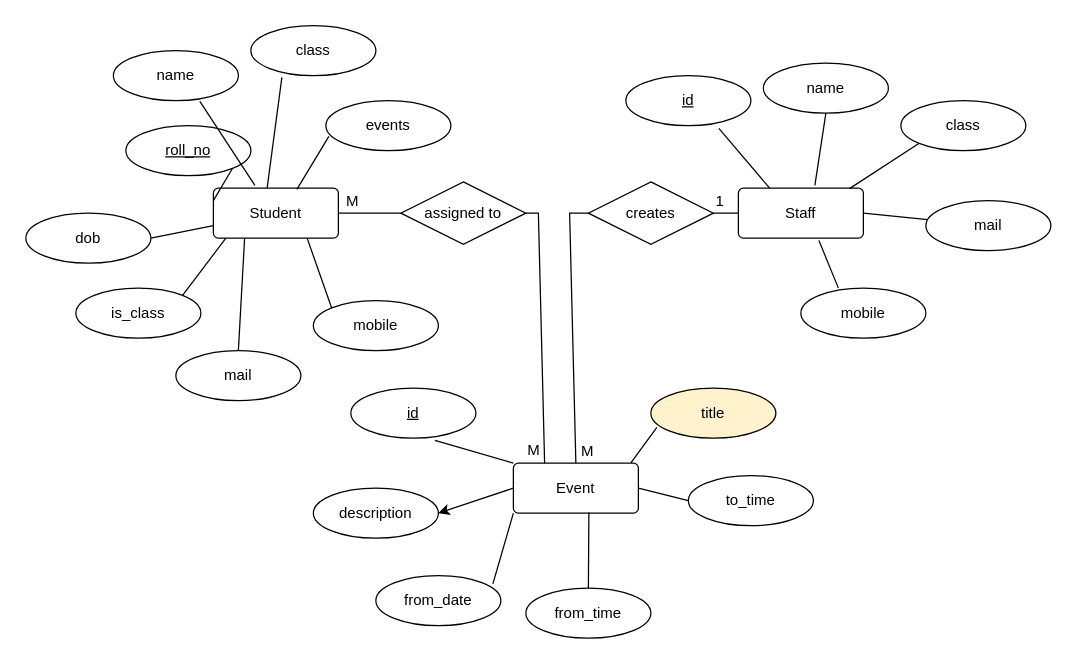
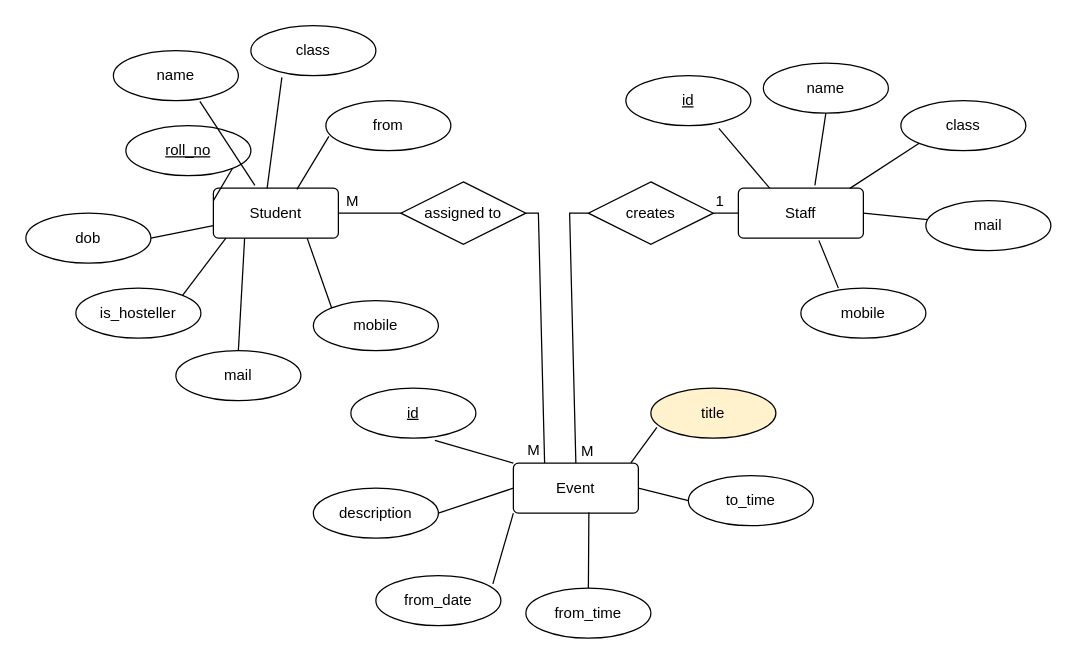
  <mxCell id="0" />
  <mxCell id="1" parent="0" />
  <mxCell id="2" value="Student" style="rounded=1;arcSize=10;whiteSpace=wrap;html=1;align=center;" vertex="1" parent="1"><mxGeometry x="170" y="150" width="100" height="40" as="geometry" /></mxCell>
  <mxCell id="3" value="Staff" style="rounded=1;arcSize=10;whiteSpace=wrap;html=1;align=center;" vertex="1" parent="1"><mxGeometry x="590" y="150" width="100" height="40" as="geometry" /></mxCell>
  <mxCell id="4" value="&lt;u&gt;roll_no&lt;/u&gt;" style="ellipse;whiteSpace=wrap;html=1;align=center;" vertex="1" parent="1"><mxGeometry x="100" y="100" width="100" height="40" as="geometry" /></mxCell>
  <mxCell id="5" value="name" style="ellipse;whiteSpace=wrap;html=1;align=center;" vertex="1" parent="1"><mxGeometry x="90" y="40" width="100" height="40" as="geometry" /></mxCell>
  <mxCell id="6" value="mobile" style="ellipse;whiteSpace=wrap;html=1;align=center;" vertex="1" parent="1"><mxGeometry x="250" y="240" width="100" height="40" as="geometry" /></mxCell>
  <mxCell id="7" value="mail" style="ellipse;whiteSpace=wrap;html=1;align=center;" vertex="1" parent="1"><mxGeometry x="140" y="280" width="100" height="40" as="geometry" /></mxCell>
  <mxCell id="8" value="class" style="ellipse;whiteSpace=wrap;html=1;align=center;" vertex="1" parent="1"><mxGeometry x="200" y="20" width="100" height="40" as="geometry" /></mxCell>
  <mxCell id="9" value="dob" style="ellipse;whiteSpace=wrap;html=1;align=center;" vertex="1" parent="1"><mxGeometry x="20" y="170" width="100" height="40" as="geometry" /></mxCell>
- <mxCell id="10" value="is_class" style="ellipse;whiteSpace=wrap;html=1;align=center;" vertex="1" parent="1"><mxGeometry x="60" y="230" width="100" height="40" as="geometry" /></mxCell>
+ <mxCell id="10" value="is_hosteller" style="ellipse;whiteSpace=wrap;html=1;align=center;" vertex="1" parent="1"><mxGeometry x="60" y="230" width="100" height="40" as="geometry" /></mxCell>
  <mxCell id="11" value="name" style="ellipse;whiteSpace=wrap;html=1;align=center;" vertex="1" parent="1"><mxGeometry x="610" y="50" width="100" height="40" as="geometry" /></mxCell>
  <mxCell id="12" value="class" style="ellipse;whiteSpace=wrap;html=1;align=center;" vertex="1" parent="1"><mxGeometry x="720" y="80" width="100" height="40" as="geometry" /></mxCell>
  <mxCell id="13" value="mail" style="ellipse;whiteSpace=wrap;html=1;align=center;" vertex="1" parent="1"><mxGeometry x="740" y="160" width="100" height="40" as="geometry" /></mxCell>
  <mxCell id="14" value="mobile" style="ellipse;whiteSpace=wrap;html=1;align=center;" vertex="1" parent="1"><mxGeometry x="640" y="230" width="100" height="40" as="geometry" /></mxCell>
  <mxCell id="15" value="title" style="ellipse;whiteSpace=wrap;html=1;align=center;fillColor=#fff2cc;" vertex="1" parent="1"><mxGeometry x="520" y="310" width="100" height="40" as="geometry" /></mxCell>
  <mxCell id="16" value="from_date" style="ellipse;whiteSpace=wrap;html=1;align=center;" vertex="1" parent="1"><mxGeometry x="300" y="460" width="100" height="40" as="geometry" /></mxCell>
  <mxCell id="17" value="from_time" style="ellipse;whiteSpace=wrap;html=1;align=center;" vertex="1" parent="1"><mxGeometry x="420" y="470" width="100" height="40" as="geometry" /></mxCell>
  <mxCell id="18" value="to_time" style="ellipse;whiteSpace=wrap;html=1;align=center;" vertex="1" parent="1"><mxGeometry x="550" y="380" width="100" height="40" as="geometry" /></mxCell>
  <mxCell id="19" value="description" style="ellipse;whiteSpace=wrap;html=1;align=center;" vertex="1" parent="1"><mxGeometry x="250" y="390" width="100" height="40" as="geometry" /></mxCell>
  <mxCell id="20" value="creates" style="shape=rhombus;perimeter=rhombusPerimeter;whiteSpace=wrap;html=1;align=center;" vertex="1" parent="1"><mxGeometry x="470" y="145" width="100" height="50" as="geometry" /></mxCell>
  <mxCell id="21" value="assigned to" style="shape=rhombus;perimeter=rhombusPerimeter;whiteSpace=wrap;html=1;align=center;" vertex="1" parent="1"><mxGeometry x="320" y="145" width="100" height="50" as="geometry" /></mxCell>
  <mxCell id="22" value="" style="endArrow=none;html=1;rounded=0;exitX=1;exitY=0.5;exitDx=0;exitDy=0;" edge="1" parent="1" source="2"><mxGeometry relative="1" as="geometry"><mxPoint x="350" y="240" as="sourcePoint" /><mxPoint x="320" y="170" as="targetPoint" /></mxGeometry></mxCell>
  <mxCell id="23" value="&lt;u&gt;id&lt;/u&gt;" style="ellipse;whiteSpace=wrap;html=1;align=center;" vertex="1" parent="1"><mxGeometry x="280" y="310" width="100" height="40" as="geometry" /></mxCell>
  <mxCell id="24" value="" style="endArrow=none;html=1;rounded=0;exitX=1;exitY=0.5;exitDx=0;exitDy=0;entryX=0.25;entryY=0;entryDx=0;entryDy=0;" edge="1" parent="1" source="21" target="27"><mxGeometry relative="1" as="geometry"><mxPoint x="350" y="280" as="sourcePoint" /><mxPoint x="430" y="440" as="targetPoint" /><Array as="points"><mxPoint x="430" y="170" /></Array></mxGeometry></mxCell>
  <mxCell id="25" value="" style="endArrow=none;html=1;rounded=0;exitX=0;exitY=0.5;exitDx=0;exitDy=0;entryX=1;entryY=0.5;entryDx=0;entryDy=0;" edge="1" parent="1" source="3" target="20"><mxGeometry relative="1" as="geometry"><mxPoint x="350" y="280" as="sourcePoint" /><mxPoint x="510" y="280" as="targetPoint" /></mxGeometry></mxCell>
  <mxCell id="26" value="" style="endArrow=none;html=1;rounded=0;entryX=0;entryY=0.5;entryDx=0;entryDy=0;exitX=0.5;exitY=0;exitDx=0;exitDy=0;" edge="1" parent="1" source="27" target="20"><mxGeometry relative="1" as="geometry"><mxPoint x="455" y="440" as="sourcePoint" /><mxPoint x="510" y="280" as="targetPoint" /><Array as="points"><mxPoint x="455" y="170" /></Array></mxGeometry></mxCell>
  <mxCell id="27" value="Event" style="rounded=1;arcSize=10;whiteSpace=wrap;html=1;align=center;" vertex="1" parent="1"><mxGeometry x="410" y="370" width="100" height="40" as="geometry" /></mxCell>
  <mxCell id="28" value="id" style="ellipse;whiteSpace=wrap;html=1;align=center;fontStyle=4;" vertex="1" parent="1"><mxGeometry x="500" y="60" width="100" height="40" as="geometry" /></mxCell>
- <mxCell id="29" value="events" style="ellipse;whiteSpace=wrap;html=1;align=center;" vertex="1" parent="1"><mxGeometry x="260" y="80" width="100" height="40" as="geometry" /></mxCell>
+ <mxCell id="29" value="from" style="ellipse;whiteSpace=wrap;html=1;align=center;" vertex="1" parent="1"><mxGeometry x="260" y="80" width="100" height="40" as="geometry" /></mxCell>
  <mxCell id="30" value="" style="endArrow=none;html=1;rounded=0;exitX=0.692;exitY=1.015;exitDx=0;exitDy=0;exitPerimeter=0;entryX=0.332;entryY=-0.055;entryDx=0;entryDy=0;entryPerimeter=0;" edge="1" parent="1" source="5" target="2"><mxGeometry relative="1" as="geometry"><mxPoint x="410" y="230" as="sourcePoint" /><mxPoint x="570" y="230" as="targetPoint" /></mxGeometry></mxCell>
  <mxCell id="31" value="" style="endArrow=none;html=1;rounded=0;exitX=0.248;exitY=1.035;exitDx=0;exitDy=0;exitPerimeter=0;" edge="1" parent="1" source="8"><mxGeometry relative="1" as="geometry"><mxPoint x="169.2" y="90.6" as="sourcePoint" /><mxPoint x="213" y="150" as="targetPoint" /></mxGeometry></mxCell>
  <mxCell id="32" value="" style="endArrow=none;html=1;rounded=0;exitX=0.024;exitY=0.715;exitDx=0;exitDy=0;exitPerimeter=0;entryX=0.668;entryY=0.025;entryDx=0;entryDy=0;entryPerimeter=0;" edge="1" parent="1" source="29" target="2"><mxGeometry relative="1" as="geometry"><mxPoint x="234.8" y="71.4" as="sourcePoint" /><mxPoint x="223" y="160" as="targetPoint" /></mxGeometry></mxCell>
  <mxCell id="33" value="" style="endArrow=none;html=1;rounded=0;exitX=1;exitY=1;exitDx=0;exitDy=0;entryX=0;entryY=0.25;entryDx=0;entryDy=0;" edge="1" parent="1" source="4" target="2"><mxGeometry relative="1" as="geometry"><mxPoint x="270" y="100" as="sourcePoint" /><mxPoint x="246.8" y="161" as="targetPoint" /></mxGeometry></mxCell>
  <mxCell id="34" value="" style="endArrow=none;html=1;rounded=0;exitX=0;exitY=0.75;exitDx=0;exitDy=0;entryX=1;entryY=0.5;entryDx=0;entryDy=0;" edge="1" parent="1" source="2" target="9"><mxGeometry relative="1" as="geometry"><mxPoint x="272.4" y="118.6" as="sourcePoint" /><mxPoint x="246.8" y="161" as="targetPoint" /></mxGeometry></mxCell>
  <mxCell id="35" value="" style="endArrow=none;html=1;rounded=0;exitX=0;exitY=0.75;exitDx=0;exitDy=0;entryX=1;entryY=0;entryDx=0;entryDy=0;" edge="1" parent="1" target="10"><mxGeometry relative="1" as="geometry"><mxPoint x="180" y="190" as="sourcePoint" /><mxPoint x="130" y="200" as="targetPoint" /></mxGeometry></mxCell>
  <mxCell id="36" value="" style="endArrow=none;html=1;rounded=0;exitX=0.25;exitY=1;exitDx=0;exitDy=0;entryX=0.5;entryY=0;entryDx=0;entryDy=0;" edge="1" parent="1" source="2" target="7"><mxGeometry relative="1" as="geometry"><mxPoint x="190" y="200" as="sourcePoint" /><mxPoint x="155.355" y="245.858" as="targetPoint" /></mxGeometry></mxCell>
  <mxCell id="37" value="" style="endArrow=none;html=1;rounded=0;exitX=0.75;exitY=1;exitDx=0;exitDy=0;entryX=0;entryY=0;entryDx=0;entryDy=0;" edge="1" parent="1" source="2" target="6"><mxGeometry relative="1" as="geometry"><mxPoint x="205" y="200" as="sourcePoint" /><mxPoint x="200" y="290" as="targetPoint" /></mxGeometry></mxCell>
  <mxCell id="38" value="" style="endArrow=none;html=1;rounded=0;exitX=0.5;exitY=1;exitDx=0;exitDy=0;entryX=0.612;entryY=-0.055;entryDx=0;entryDy=0;entryPerimeter=0;" edge="1" parent="1" source="11" target="3"><mxGeometry relative="1" as="geometry"><mxPoint x="215" y="210" as="sourcePoint" /><mxPoint x="210" y="300" as="targetPoint" /></mxGeometry></mxCell>
  <mxCell id="39" value="" style="endArrow=none;html=1;rounded=0;exitX=0.744;exitY=1.055;exitDx=0;exitDy=0;entryX=0.25;entryY=0;entryDx=0;entryDy=0;exitPerimeter=0;" edge="1" parent="1" source="28" target="3"><mxGeometry relative="1" as="geometry"><mxPoint x="670" y="100" as="sourcePoint" /><mxPoint x="661.2" y="157.8" as="targetPoint" /></mxGeometry></mxCell>
  <mxCell id="40" value="" style="endArrow=none;html=1;rounded=0;exitX=0;exitY=1;exitDx=0;exitDy=0;entryX=0.892;entryY=0.005;entryDx=0;entryDy=0;entryPerimeter=0;" edge="1" parent="1" source="12" target="3"><mxGeometry relative="1" as="geometry"><mxPoint x="584.4" y="112.2" as="sourcePoint" /><mxPoint x="625" y="160" as="targetPoint" /></mxGeometry></mxCell>
  <mxCell id="41" value="" style="endArrow=none;html=1;rounded=0;entryX=1;entryY=0.5;entryDx=0;entryDy=0;" edge="1" parent="1" source="13" target="3"><mxGeometry relative="1" as="geometry"><mxPoint x="744.645" y="124.142" as="sourcePoint" /><mxPoint x="689.2" y="160.2" as="targetPoint" /></mxGeometry></mxCell>
  <mxCell id="42" value="" style="endArrow=none;html=1;rounded=0;entryX=0.644;entryY=1.045;entryDx=0;entryDy=0;entryPerimeter=0;exitX=0.3;exitY=0;exitDx=0;exitDy=0;exitPerimeter=0;" edge="1" parent="1" source="14" target="3"><mxGeometry relative="1" as="geometry"><mxPoint x="751.493" y="185.149" as="sourcePoint" /><mxPoint x="700" y="180" as="targetPoint" /></mxGeometry></mxCell>
  <mxCell id="43" value="" style="endArrow=none;html=1;rounded=0;entryX=0.672;entryY=1.045;entryDx=0;entryDy=0;entryPerimeter=0;exitX=0;exitY=0;exitDx=0;exitDy=0;" edge="1" parent="1" source="27" target="23"><mxGeometry relative="1" as="geometry"><mxPoint x="700" y="170" as="sourcePoint" /><mxPoint x="684.4" y="131.8" as="targetPoint" /></mxGeometry></mxCell>
- <mxCell id="44" value="" style="endArrow=classic;html=1;rounded=0;entryX=1;entryY=0.5;entryDx=0;entryDy=0;exitX=0;exitY=0.5;exitDx=0;exitDy=0;" edge="1" parent="1" source="27" target="19"><mxGeometry relative="1" as="geometry"><mxPoint x="420" y="380" as="sourcePoint" /><mxPoint x="397.2" y="351.8" as="targetPoint" /></mxGeometry></mxCell>
+ <mxCell id="44" value="" style="endArrow=none;html=1;rounded=0;entryX=1;entryY=0.5;entryDx=0;entryDy=0;exitX=0;exitY=0.5;exitDx=0;exitDy=0;" edge="1" parent="1" source="27" target="19"><mxGeometry relative="1" as="geometry"><mxPoint x="420" y="380" as="sourcePoint" /><mxPoint x="397.2" y="351.8" as="targetPoint" /></mxGeometry></mxCell>
  <mxCell id="45" value="" style="endArrow=none;html=1;rounded=0;entryX=0.936;entryY=0.165;entryDx=0;entryDy=0;exitX=0;exitY=1;exitDx=0;exitDy=0;entryPerimeter=0;" edge="1" parent="1" source="27" target="16"><mxGeometry relative="1" as="geometry"><mxPoint x="420" y="400" as="sourcePoint" /><mxPoint x="380" y="400" as="targetPoint" /></mxGeometry></mxCell>
  <mxCell id="46" value="" style="endArrow=none;html=1;rounded=0;entryX=0.5;entryY=0;entryDx=0;entryDy=0;exitX=0.604;exitY=0.985;exitDx=0;exitDy=0;exitPerimeter=0;" edge="1" parent="1" source="27" target="17"><mxGeometry relative="1" as="geometry"><mxPoint x="420" y="420" as="sourcePoint" /><mxPoint x="383.6" y="456.6" as="targetPoint" /></mxGeometry></mxCell>
  <mxCell id="47" value="" style="endArrow=none;html=1;rounded=0;entryX=0.048;entryY=0.785;entryDx=0;entryDy=0;exitX=0.94;exitY=-0.005;exitDx=0;exitDy=0;exitPerimeter=0;entryPerimeter=0;" edge="1" parent="1" source="27" target="15"><mxGeometry relative="1" as="geometry"><mxPoint x="470" y="420" as="sourcePoint" /><mxPoint x="465" y="480" as="targetPoint" /></mxGeometry></mxCell>
  <mxCell id="48" value="" style="endArrow=none;html=1;rounded=0;entryX=0;entryY=0.5;entryDx=0;entryDy=0;exitX=1;exitY=0.5;exitDx=0;exitDy=0;" edge="1" parent="1" source="27" target="18"><mxGeometry relative="1" as="geometry"><mxPoint x="514" y="379.8" as="sourcePoint" /><mxPoint x="533.2" y="353.4" as="targetPoint" /></mxGeometry></mxCell>
  <mxCell id="49" value="M" style="text;html=1;align=center;verticalAlign=middle;resizable=0;points=[];autosize=1;strokeColor=none;fillColor=none;" vertex="1" parent="1"><mxGeometry x="411" y="345" width="30" height="30" as="geometry" /></mxCell>
  <mxCell id="50" value="M" style="text;html=1;align=center;verticalAlign=middle;resizable=0;points=[];autosize=1;strokeColor=none;fillColor=none;" vertex="1" parent="1"><mxGeometry x="266" y="146" width="30" height="30" as="geometry" /></mxCell>
  <mxCell id="51" value="1" style="text;html=1;align=center;verticalAlign=middle;resizable=0;points=[];autosize=1;strokeColor=none;fillColor=none;" vertex="1" parent="1"><mxGeometry x="560" y="146" width="30" height="30" as="geometry" /></mxCell>
  <mxCell id="52" value="M" style="text;html=1;align=center;verticalAlign=middle;resizable=0;points=[];autosize=1;strokeColor=none;fillColor=none;" vertex="1" parent="1"><mxGeometry x="454" y="346" width="30" height="30" as="geometry" /></mxCell>
